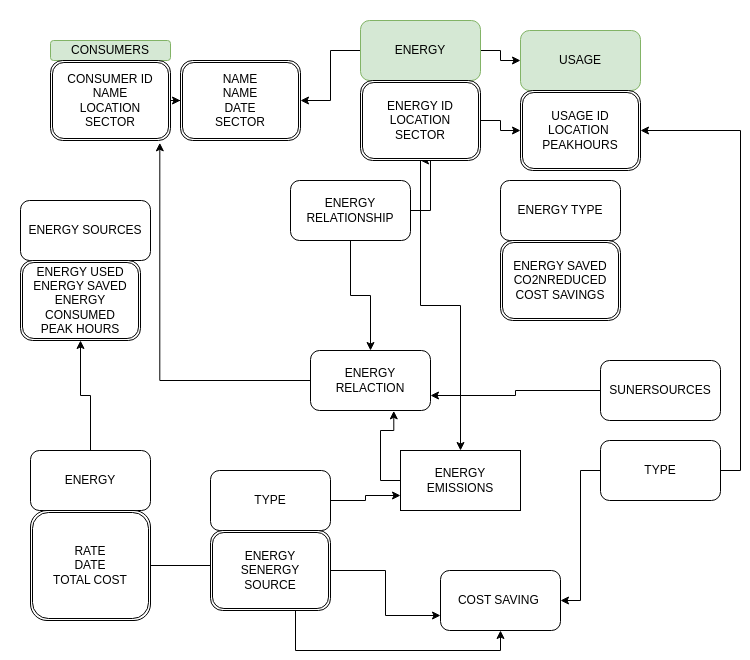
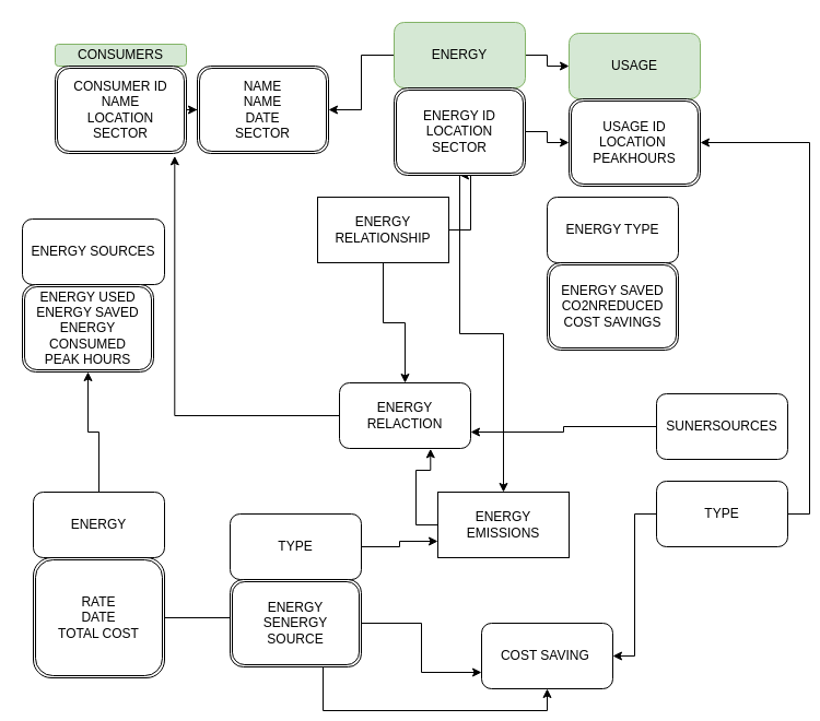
  <mxCell id="0" />
  <mxCell id="1" parent="0" />
  <mxCell id="2" value="CONSUMERS" style="rounded=1;whiteSpace=wrap;html=1;fillColor=#d5e8d4;strokeColor=#82b366;" vertex="1" parent="1"><mxGeometry x="50" y="40" width="120" height="20" as="geometry" /></mxCell>
  <mxCell id="3" value="USAGE" style="rounded=1;whiteSpace=wrap;html=1;fillColor=#d5e8d4;strokeColor=#82b366;" vertex="1" parent="1"><mxGeometry x="520" width="120" height="60" as="geometry" y="30" /></mxCell>
  <mxCell id="4" value="" style="edgeStyle=orthogonalEdgeStyle;rounded=0;orthogonalLoop=1;jettySize=auto;html=1;" edge="1" parent="1" source="6" target="26"><mxGeometry relative="1" as="geometry" /></mxCell>
  <mxCell id="5" value="" style="edgeStyle=orthogonalEdgeStyle;rounded=0;orthogonalLoop=1;jettySize=auto;html=1;" edge="1" parent="1" source="6" target="3"><mxGeometry relative="1" as="geometry" /></mxCell>
  <mxCell id="6" value="ENERGY" style="rounded=1;whiteSpace=wrap;html=1;fillColor=#d5e8d4;strokeColor=#82b366;" vertex="1" parent="1"><mxGeometry x="360" y="20" width="120" height="60" as="geometry" /></mxCell>
  <mxCell id="7" value="" style="edgeStyle=orthogonalEdgeStyle;rounded=0;orthogonalLoop=1;jettySize=auto;html=1;" edge="1" parent="1" source="9" target="12"><mxGeometry relative="1" as="geometry" /></mxCell>
  <mxCell id="8" style="edgeStyle=orthogonalEdgeStyle;rounded=0;orthogonalLoop=1;jettySize=auto;html=1;exitX=1;exitY=0.5;exitDx=0;exitDy=0;entryX=0.5;entryY=1;entryDx=0;entryDy=0;" edge="1" parent="1" source="9" target="29"><mxGeometry relative="1" as="geometry"><Array as="points"><mxPoint x="430" y="210" /><mxPoint x="430" y="160" /></Array></mxGeometry></mxCell>
- <mxCell id="9" value="ENERGY RELATIONSHIP" style="rounded=1;whiteSpace=wrap;html=1;" vertex="1" parent="1"><mxGeometry x="290" y="180" width="120" height="60" as="geometry" /></mxCell>
+ <mxCell id="9" value="ENERGY RELATIONSHIP" style="whiteSpace=wrap;html=1;rounded=0;" vertex="1" parent="1"><mxGeometry x="290" y="180" width="120" height="60" as="geometry" /></mxCell>
  <mxCell id="10" value="ENERGY SOURCES" style="rounded=1;whiteSpace=wrap;html=1;" vertex="1" parent="1"><mxGeometry x="20" y="200" width="130" height="60" as="geometry" /></mxCell>
  <mxCell id="11" value="ENERGY TYPE" style="rounded=1;whiteSpace=wrap;html=1;" vertex="1" parent="1"><mxGeometry x="500" y="180" width="120" height="60" as="geometry" /></mxCell>
  <mxCell id="12" value="ENERGY RELACTION" style="rounded=1;whiteSpace=wrap;html=1;" vertex="1" parent="1"><mxGeometry x="310" y="350" width="120" height="60" as="geometry" /></mxCell>
  <mxCell id="13" style="edgeStyle=orthogonalEdgeStyle;rounded=0;orthogonalLoop=1;jettySize=auto;html=1;exitX=0;exitY=0.5;exitDx=0;exitDy=0;entryX=1;entryY=0.75;entryDx=0;entryDy=0;" edge="1" parent="1" source="14" target="12"><mxGeometry relative="1" as="geometry" /></mxCell>
  <mxCell id="14" value="SUNERSOURCES" style="rounded=1;whiteSpace=wrap;html=1;" vertex="1" parent="1"><mxGeometry x="600" y="360" width="120" height="60" as="geometry" /></mxCell>
  <mxCell id="15" value="COST SAVING&amp;nbsp;" style="rounded=1;whiteSpace=wrap;html=1;" vertex="1" parent="1"><mxGeometry x="440" y="570" width="120" height="60" as="geometry" /></mxCell>
  <mxCell id="16" style="edgeStyle=orthogonalEdgeStyle;rounded=0;orthogonalLoop=1;jettySize=auto;html=1;entryX=1;entryY=0.5;entryDx=0;entryDy=0;" edge="1" parent="1" source="18" target="15"><mxGeometry relative="1" as="geometry"><mxPoint x="570" y="610" as="targetPoint" /></mxGeometry></mxCell>
  <mxCell id="17" style="edgeStyle=orthogonalEdgeStyle;rounded=0;orthogonalLoop=1;jettySize=auto;html=1;exitX=1;exitY=0.5;exitDx=0;exitDy=0;entryX=1;entryY=0.5;entryDx=0;entryDy=0;" edge="1" parent="1" source="18" target="30"><mxGeometry relative="1" as="geometry" /></mxCell>
  <mxCell id="18" value="TYPE" style="rounded=1;whiteSpace=wrap;html=1;" vertex="1" parent="1"><mxGeometry x="600" y="440" width="120" height="60" as="geometry" /></mxCell>
  <mxCell id="19" value="ENERGY EMISSIONS" style="whiteSpace=wrap;html=1;rounded=0;" vertex="1" parent="1"><mxGeometry x="400" y="450" width="120" height="60" as="geometry" /></mxCell>
  <mxCell id="20" style="edgeStyle=orthogonalEdgeStyle;rounded=0;orthogonalLoop=1;jettySize=auto;html=1;entryX=0;entryY=0.75;entryDx=0;entryDy=0;" edge="1" parent="1" source="21" target="19"><mxGeometry relative="1" as="geometry" /></mxCell>
  <mxCell id="21" value="TYPE" style="rounded=1;whiteSpace=wrap;html=1;" vertex="1" parent="1"><mxGeometry x="210" y="470" width="120" height="60" as="geometry" /></mxCell>
  <mxCell id="22" style="edgeStyle=orthogonalEdgeStyle;rounded=0;orthogonalLoop=1;jettySize=auto;html=1;exitX=0.5;exitY=0;exitDx=0;exitDy=0;entryX=0.5;entryY=1;entryDx=0;entryDy=0;" edge="1" parent="1" source="23" target="31"><mxGeometry relative="1" as="geometry" /></mxCell>
  <mxCell id="23" value="ENERGY" style="rounded=1;whiteSpace=wrap;html=1;" vertex="1" parent="1"><mxGeometry x="30" y="450" width="120" height="60" as="geometry" /></mxCell>
  <mxCell id="24" value="" style="edgeStyle=orthogonalEdgeStyle;rounded=0;orthogonalLoop=1;jettySize=auto;html=1;" edge="1" parent="1" source="25" target="26"><mxGeometry relative="1" as="geometry" /></mxCell>
  <mxCell id="25" value="CONSUMER ID&lt;div&gt;NAME&lt;/div&gt;&lt;div&gt;LOCATION&lt;/div&gt;&lt;div&gt;SECTOR&lt;/div&gt;" style="shape=ext;double=1;rounded=1;whiteSpace=wrap;html=1;" vertex="1" parent="1"><mxGeometry x="50" y="60" width="120" height="80" as="geometry" /></mxCell>
  <mxCell id="26" value="NAME&lt;br&gt;&lt;div&gt;NAME&lt;/div&gt;&lt;div&gt;DATE&lt;/div&gt;&lt;div&gt;SECTOR&lt;/div&gt;" style="shape=ext;double=1;rounded=1;whiteSpace=wrap;html=1;" vertex="1" parent="1"><mxGeometry x="180" y="60" width="120" height="80" as="geometry" /></mxCell>
  <mxCell id="27" value="" style="edgeStyle=orthogonalEdgeStyle;rounded=0;orthogonalLoop=1;jettySize=auto;html=1;" edge="1" parent="1" source="29" target="19"><mxGeometry relative="1" as="geometry" /></mxCell>
  <mxCell id="28" value="" style="edgeStyle=orthogonalEdgeStyle;rounded=0;orthogonalLoop=1;jettySize=auto;html=1;" edge="1" parent="1" source="29" target="30"><mxGeometry relative="1" as="geometry" /></mxCell>
  <mxCell id="29" value="ENERGY ID&lt;div&gt;LOCATION&lt;/div&gt;&lt;div&gt;SECTOR&lt;/div&gt;" style="shape=ext;double=1;rounded=1;whiteSpace=wrap;html=1;" vertex="1" parent="1"><mxGeometry x="360" y="80" width="120" height="80" as="geometry" /></mxCell>
  <mxCell id="30" value="USAGE ID&lt;div&gt;LOCATION&amp;nbsp;&lt;/div&gt;&lt;div&gt;PEAKHOURS&lt;/div&gt;" style="shape=ext;double=1;rounded=1;whiteSpace=wrap;html=1;" vertex="1" parent="1"><mxGeometry x="520" y="90" width="120" height="80" as="geometry" /></mxCell>
  <mxCell id="31" value="ENERGY USED&lt;div&gt;ENERGY SAVED&lt;/div&gt;&lt;div&gt;ENERGY CONSUMED&lt;/div&gt;&lt;div&gt;PEAK HOURS&lt;/div&gt;" style="shape=ext;double=1;rounded=1;whiteSpace=wrap;html=1;" vertex="1" parent="1"><mxGeometry x="20" y="260" width="120" height="80" as="geometry" /></mxCell>
  <mxCell id="32" style="edgeStyle=orthogonalEdgeStyle;rounded=0;orthogonalLoop=1;jettySize=auto;html=1;exitX=0;exitY=0.5;exitDx=0;exitDy=0;entryX=0.694;entryY=1.006;entryDx=0;entryDy=0;entryPerimeter=0;" edge="1" parent="1" source="19" target="12"><mxGeometry relative="1" as="geometry" /></mxCell>
  <mxCell id="33" value="ENERGY SAVED&lt;div&gt;CO2NREDUCED&lt;/div&gt;&lt;div&gt;COST SAVINGS&lt;/div&gt;" style="shape=ext;double=1;rounded=1;whiteSpace=wrap;html=1;" vertex="1" parent="1"><mxGeometry x="500" y="240" width="120" height="80" as="geometry" /></mxCell>
  <mxCell id="34" style="edgeStyle=orthogonalEdgeStyle;rounded=0;orthogonalLoop=1;jettySize=auto;html=1;entryX=0.911;entryY=1.029;entryDx=0;entryDy=0;entryPerimeter=0;" edge="1" parent="1" source="12" target="25"><mxGeometry relative="1" as="geometry" /></mxCell>
  <mxCell id="35" style="edgeStyle=orthogonalEdgeStyle;rounded=0;orthogonalLoop=1;jettySize=auto;html=1;entryX=0.5;entryY=1;entryDx=0;entryDy=0;" edge="1" parent="1" source="36" target="15"><mxGeometry relative="1" as="geometry"><mxPoint x="170" y="851" as="targetPoint" /></mxGeometry></mxCell>
  <mxCell id="36" value="RATE&lt;div&gt;DATE&lt;/div&gt;&lt;div&gt;TOTAL COST&lt;/div&gt;" style="shape=ext;double=1;rounded=1;whiteSpace=wrap;html=1;" vertex="1" parent="1"><mxGeometry x="30" y="510" width="120" height="110" as="geometry" /></mxCell>
  <mxCell id="37" style="edgeStyle=orthogonalEdgeStyle;rounded=0;orthogonalLoop=1;jettySize=auto;html=1;entryX=0;entryY=0.75;entryDx=0;entryDy=0;" edge="1" parent="1" source="38" target="15"><mxGeometry relative="1" as="geometry" /></mxCell>
  <mxCell id="38" value="ENERGY&lt;div&gt;SENERGY&lt;/div&gt;&lt;div&gt;SOURCE&lt;/div&gt;" style="shape=ext;double=1;rounded=1;whiteSpace=wrap;html=1;" vertex="1" parent="1"><mxGeometry x="210" y="530" width="120" height="80" as="geometry" /></mxCell>
